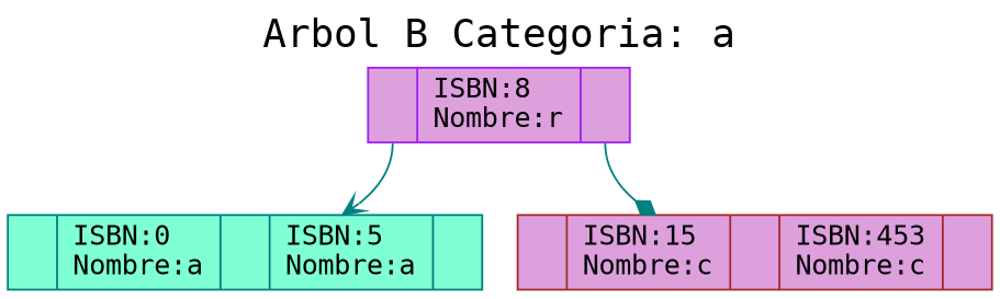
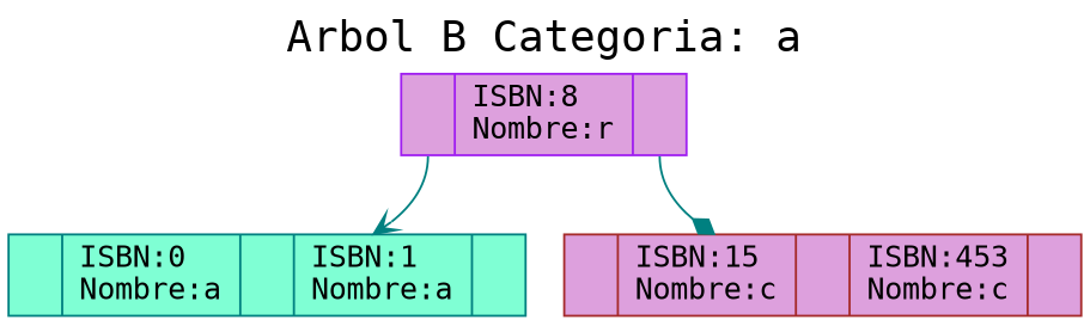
  digraph {
    compound=true
    fontname="DejaVu Sans Mono"
    fontsize=20
    label="Arbol B Categoria: a"
    labelloc=t
    node [fillcolor=plum fontname="DejaVu Sans Mono" shape=record style=filled]
    edge [color=teal fontname="DejaVu Sans Mono"]
    n1 [color=purple label="<P0>| ISBN:8\lNombre:r|<P1>"]
-   n2 [color=teal fillcolor=aquamarine label="<P0>| ISBN:0\lNombre:a|<P1>| ISBN:5\lNombre:a|<P2>"]
+   n2 [color=teal fillcolor=aquamarine label="<P0>| ISBN:0\lNombre:a|<P1>| ISBN:1\lNombre:a|<P2>"]
    n3 [color=brown label="<P0>| ISBN:15\lNombre:c|<P1>| ISBN:453\lNombre:c|<P2>"]
    n1 -> n2 [arrowhead=vee tailport=P0]
    n1 -> n3 [arrowhead=diamond tailport=P1]
  }
